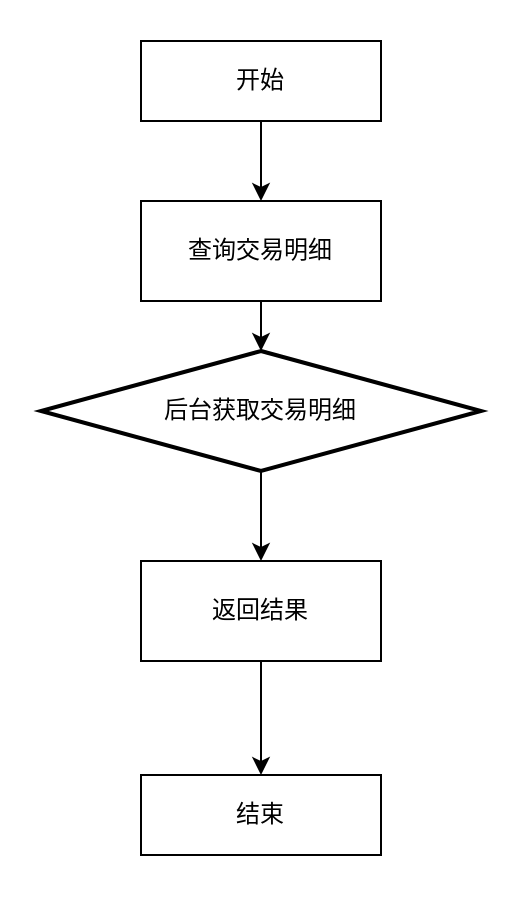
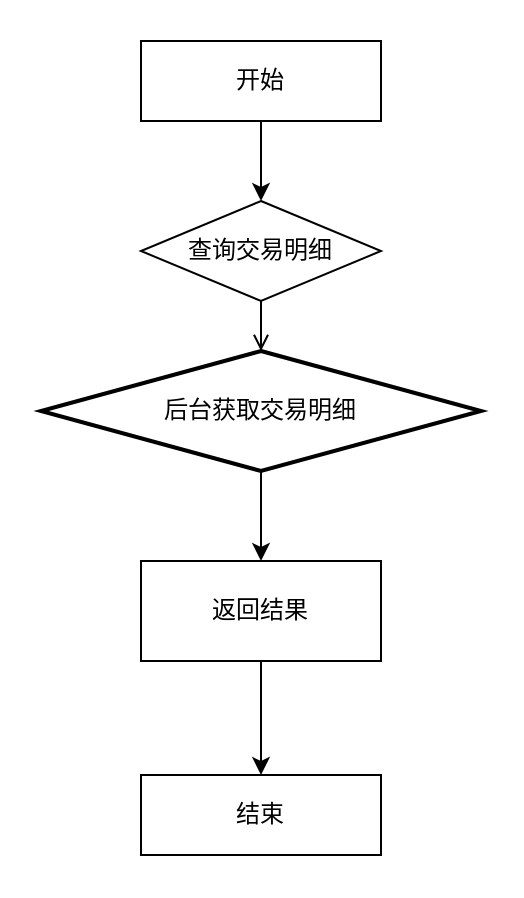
  <mxCell id="0" />
  <mxCell id="1" parent="0" />
  <mxCell id="2" style="edgeStyle=orthogonalEdgeStyle;rounded=0;orthogonalLoop=1;jettySize=auto;html=1;exitX=0.5;exitY=1;exitDx=0;exitDy=0;entryX=0.5;entryY=0;entryDx=0;entryDy=0;" parent="1" source="3" target="4" edge="1"><mxGeometry relative="1" as="geometry" /></mxCell>
  <mxCell id="3" value="开始" style="rounded=0;whiteSpace=wrap;html=1;" parent="1" vertex="1"><mxGeometry x="70" y="20" width="120" height="40" as="geometry" /></mxCell>
- <mxCell id="4" value="查询交易明细" style="rounded=0;whiteSpace=wrap;html=1;" parent="1" vertex="1"><mxGeometry x="70" y="100" width="120" height="50" as="geometry" /></mxCell>
+ <mxCell id="4" value="查询交易明细" style="rhombus;whiteSpace=wrap;html=1;" parent="1" vertex="1"><mxGeometry x="70" y="100" width="120" height="50" as="geometry" /></mxCell>
  <mxCell id="5" style="edgeStyle=orthogonalEdgeStyle;rounded=0;orthogonalLoop=1;jettySize=auto;html=1;exitX=0.5;exitY=1;exitDx=0;exitDy=0;exitPerimeter=0;entryX=0.5;entryY=0;entryDx=0;entryDy=0;" parent="1" source="6" target="8" edge="1"><mxGeometry relative="1" as="geometry" /></mxCell>
  <mxCell id="6" value="后台获取交易明细" style="strokeWidth=2;html=1;shape=mxgraph.flowchart.decision;whiteSpace=wrap;" parent="1" vertex="1"><mxGeometry x="20" y="175" width="220" height="60" as="geometry" /></mxCell>
  <mxCell id="7" style="edgeStyle=orthogonalEdgeStyle;rounded=0;orthogonalLoop=1;jettySize=auto;html=1;exitX=0.5;exitY=1;exitDx=0;exitDy=0;entryX=0.5;entryY=0;entryDx=0;entryDy=0;" parent="1" source="8" target="9" edge="1"><mxGeometry relative="1" as="geometry" /></mxCell>
  <mxCell id="8" value="返回结果" style="rounded=0;whiteSpace=wrap;html=1;" parent="1" vertex="1"><mxGeometry x="70" y="280" width="120" height="50" as="geometry" /></mxCell>
  <mxCell id="9" value="结束" style="rounded=0;whiteSpace=wrap;html=1;" parent="1" vertex="1"><mxGeometry x="70" y="387" width="120" height="40" as="geometry" /></mxCell>
- <mxCell id="10" style="edgeStyle=orthogonalEdgeStyle;rounded=0;orthogonalLoop=1;jettySize=auto;html=1;exitX=0.5;exitY=1;exitDx=0;exitDy=0;entryX=0.5;entryY=0;entryDx=0;entryDy=0;entryPerimeter=0;" parent="1" source="4" target="6" edge="1"><mxGeometry relative="1" as="geometry" /></mxCell>
+ <mxCell id="10" style="edgeStyle=orthogonalEdgeStyle;rounded=0;orthogonalLoop=1;jettySize=auto;html=1;exitX=0.5;exitY=1;exitDx=0;exitDy=0;entryX=0.5;entryY=0;entryDx=0;entryDy=0;entryPerimeter=0;endArrow=open;" parent="1" source="4" target="6" edge="1"><mxGeometry relative="1" as="geometry" /></mxCell>
